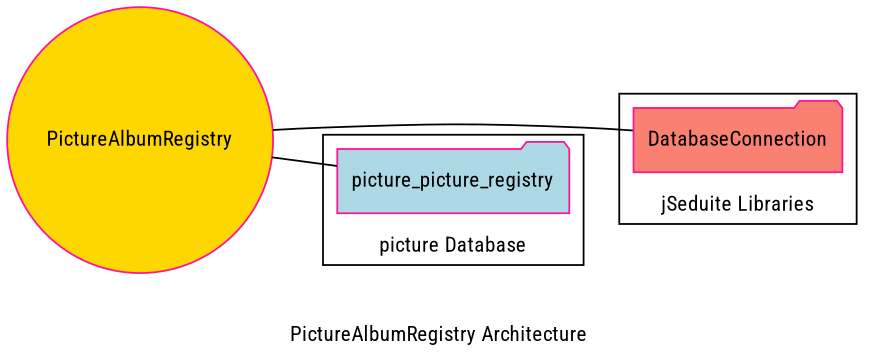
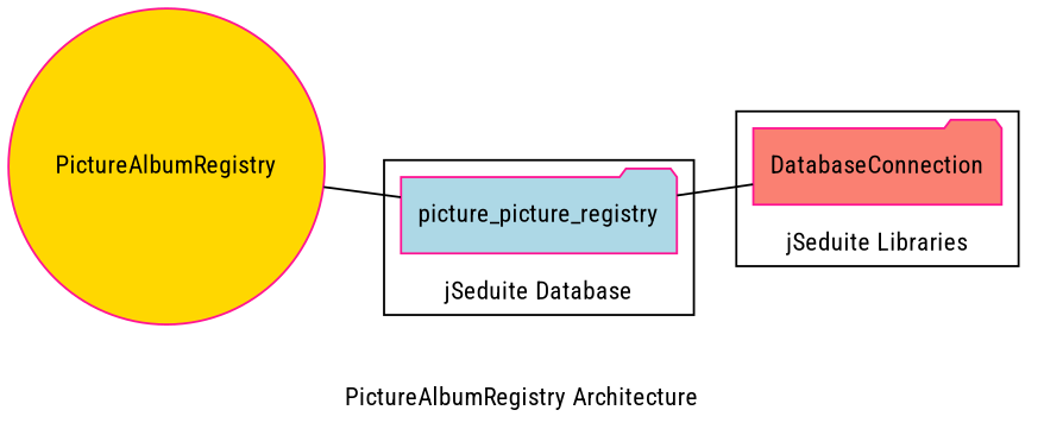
  digraph {
    fontname="Roboto Condensed"
    fontsize=12
    label="PictureAlbumRegistry Architecture"
    rankdir=LR
    node [color=deeppink fontname="Roboto Condensed" fontsize=12 shape=folder style=filled]
    edge [arrowhead=none fontname="Roboto Condensed"]
    n1 [fillcolor=salmon label=DatabaseConnection]
    n2 [fillcolor=lightblue label=picture_picture_registry]
    n3 [fillcolor=gold label=PictureAlbumRegistry shape=circle]
    subgraph cluster_1 {
      label="jSeduite Libraries"
      labelloc=b
      n1
    }
    subgraph cluster_2 {
-     label="picture Database"
+     label="jSeduite Database"
      labelloc=b
      n2
    }
-   n3 -> n1
+   n2 -> n1
    n3 -> n2
  }
